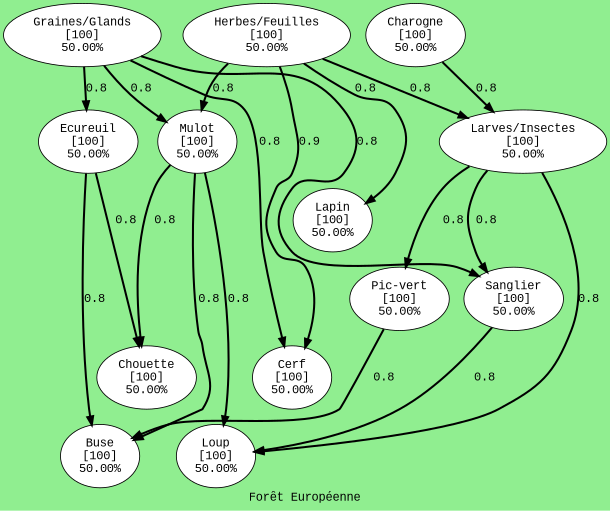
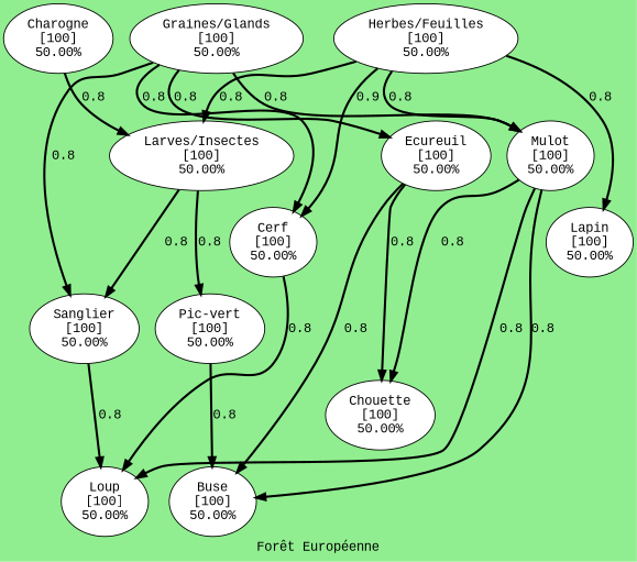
  digraph {
    bgcolor=lightgreen
    compound=true
    fontname="Liberation Mono"
    label="Forêt Européenne"
    newrank=true
    rankdir=TB
    node [fillcolor=white fontname="Liberation Mono" shape=ellipse style=filled]
    edge [fontname="Liberation Mono" penwidth=2.4 weight=0.8]
    n1 [label="Graines/Glands\n[100]\n50.00%"]
    n2 [label="Herbes/Feuilles\n[100]\n50.00%"]
    n3 [label="Charogne\n[100]\n50.00%"]
    n4 [label="Larves/Insectes\n[100]\n50.00%"]
    n5 [label="Lapin\n[100]\n50.00%"]
    n6 [label="Ecureuil\n[100]\n50.00%"]
    n7 [label="Mulot\n[100]\n50.00%"]
    n8 [label="Pic-vert\n[100]\n50.00%"]
    n9 [label="Cerf\n[100]\n50.00%"]
    n10 [label="Sanglier\n[100]\n50.00%"]
    n11 [label="Chouette\n[100]\n50.00%"]
    n12 [label="Buse\n[100]\n50.00%"]
    n13 [label="Loup\n[100]\n50.00%"]
    subgraph sub_1 {
      rank=same
      n1
    }
    subgraph sub_2 {
      rank=same
      n2
    }
    subgraph sub_3 {
      rank=same
      n3
    }
    subgraph sub_4 {
      rank=same
      n4
    }
    subgraph sub_5 {
      rank=same
      n5
    }
    subgraph sub_6 {
      rank=same
      n6
    }
    subgraph sub_7 {
      rank=same
      n7
    }
    subgraph sub_8 {
      rank=same
      n8
    }
    subgraph sub_9 {
      rank=same
      n9
    }
    subgraph sub_10 {
      rank=same
      n10
    }
    subgraph sub_11 {
      rank=same
      n11
    }
    subgraph sub_12 {
      rank=same
      n12
    }
    subgraph sub_13 {
      rank=same
      n13
    }
    n1 -> n6 [label=0.8]
    n1 -> n7 [label=0.8]
    n1 -> n9 [label=0.8]
    n1 -> n10 [label=0.8]
    n2 -> n4 [label=0.8]
    n2 -> n5 [label=0.8]
    n2 -> n7 [label=0.8]
    n2 -> n9 [label=0.9]
    n3 -> n4 [label=0.8]
    n4 -> n8 [label=0.8]
    n4 -> n10 [label=0.8]
    n6 -> n11 [label=0.8]
    n6 -> n12 [label=0.8]
    n7 -> n11 [label=0.8]
    n7 -> n12 [label=0.8]
    n7 -> n13 [label=0.8]
    n8 -> n12 [label=0.8]
-   n4 -> n13 [label=0.8]
+   n9 -> n13 [label=0.8]
    n10 -> n13 [label=0.8]
  }
